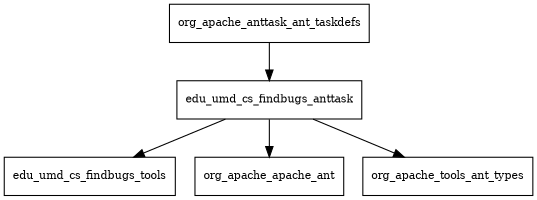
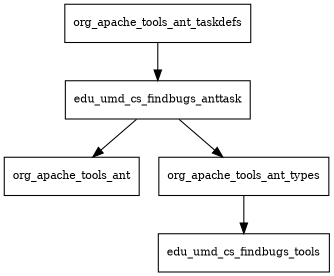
  digraph {
    node [fontsize=10.0 shape=box]
    n1 [label=edu_umd_cs_findbugs_tools]
    edu_umd_cs_findbugs_anttask
-   org_apache_tools_ant [label=org_apache_apache_ant]
+   org_apache_tools_ant
    org_apache_tools_ant_types
-   org_apache_tools_ant_taskdefs [label=org_apache_anttask_ant_taskdefs]
-   edu_umd_cs_findbugs_anttask -> n1
+   org_apache_tools_ant_taskdefs
+   org_apache_tools_ant_types -> n1
    edu_umd_cs_findbugs_anttask -> org_apache_tools_ant
    edu_umd_cs_findbugs_anttask -> org_apache_tools_ant_types
    org_apache_tools_ant_taskdefs -> edu_umd_cs_findbugs_anttask
  }
